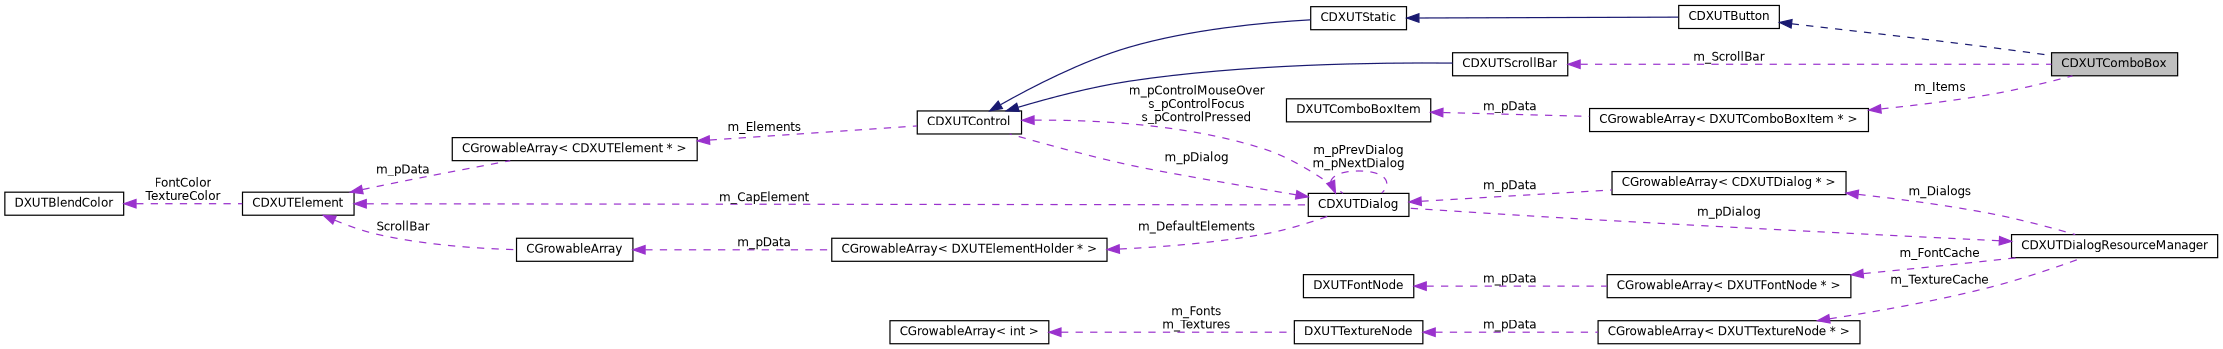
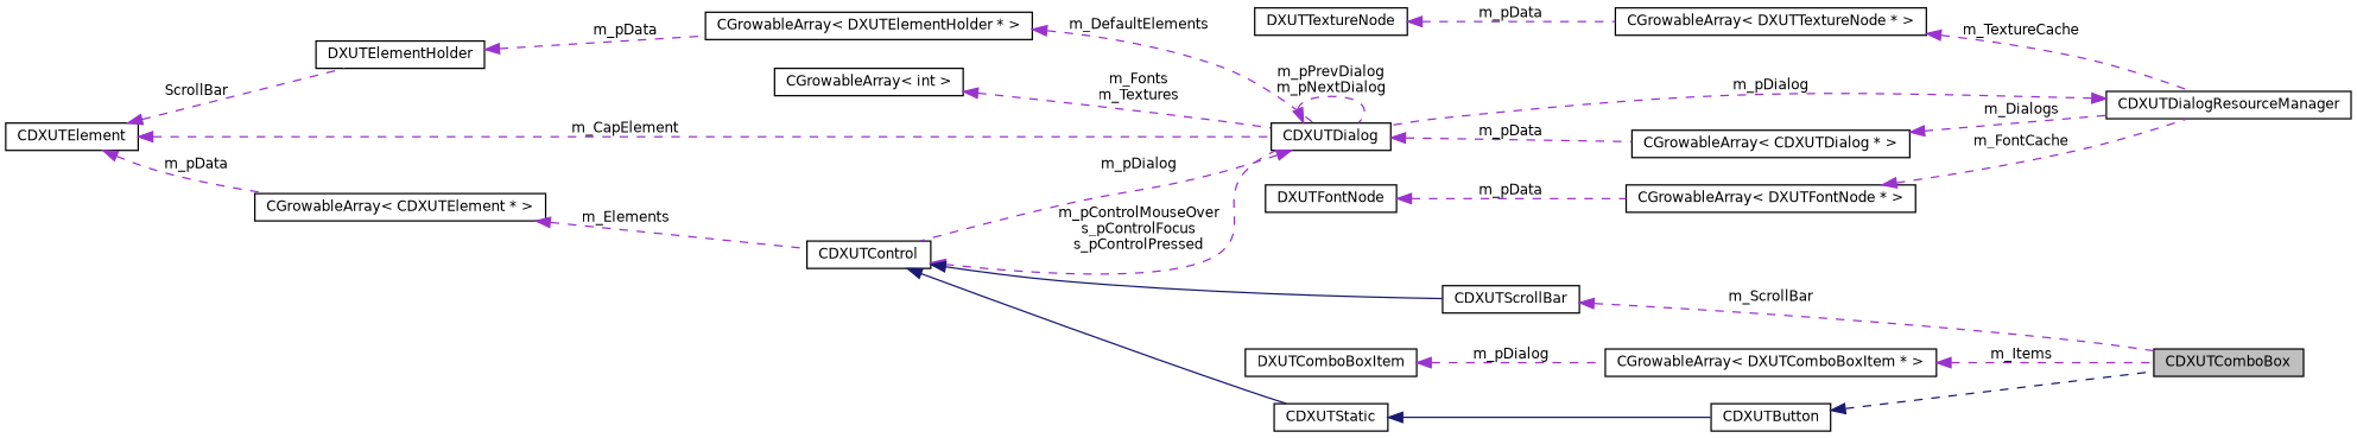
  digraph {
    fontname="DejaVu Sans"
    rankdir=LR
    node [color=black fillcolor=white fontname="DejaVu Sans" fontsize=10 shape=record style=filled]
    edge [color=darkorchid3 dir=back fontname="DejaVu Sans" fontsize=10 labelfontname=FreeSans labelfontsize=10 style=dashed]
    n1 [fillcolor=grey75 fontcolor=black height=0.2 label=CDXUTComboBox width=0.4]
    n2 [height=0.2 label=CDXUTButton width=0.4]
    n3 [height=0.2 label=CDXUTStatic width=0.4]
    n4 [height=0.2 label=CDXUTControl width=0.4]
    n5 [height=0.2 label=CDXUTDialog width=0.4]
    n6 [height=0.2 label=CDXUTScrollBar width=0.4]
    n7 [height=0.2 label="CGrowableArray\< CDXUTDialog * \>" width=0.4]
    n8 [height=0.2 label="CGrowableArray\< CDXUTElement * \>" width=0.4]
    n9 [height=0.2 label=CDXUTElement width=0.4]
-   n10 [height=0.2 label=CGrowableArray width=0.4]
+   n10 [height=0.2 label=DXUTElementHolder width=0.4]
    n11 [height=0.2 label="CGrowableArray\< DXUTElementHolder * \>" width=0.4]
-   n12 [height=0.2 label=DXUTBlendColor width=0.4]
    n13 [height=0.2 label=CDXUTDialogResourceManager width=0.4]
    n14 [height=0.2 label="CGrowableArray\< int \>" width=0.4]
    n15 [height=0.2 label="CGrowableArray\< DXUTFontNode * \>" width=0.4]
    n16 [height=0.2 label=DXUTFontNode width=0.4]
    n17 [height=0.2 label="CGrowableArray\< DXUTTextureNode * \>" width=0.4]
    n18 [height=0.2 label=DXUTTextureNode width=0.4]
    n19 [height=0.2 label="CGrowableArray\< DXUTComboBoxItem * \>" width=0.4]
    n20 [height=0.2 label=DXUTComboBoxItem width=0.4]
    n2 -> n1 [color=midnightblue]
    n3 -> n2 [color=midnightblue style=solid]
    n4 -> n3 [color=midnightblue style=solid]
    n4 -> n5 [label="m_pControlMouseOver\ns_pControlFocus\ns_pControlPressed"]
    n4 -> n6 [color=midnightblue style=solid]
    n5 -> n4 [label=m_pDialog]
    n5 -> n5 [label="m_pPrevDialog\nm_pNextDialog"]
    n5 -> n7 [label=m_pData]
    n6 -> n1 [label=m_ScrollBar]
    n7 -> n13 [label=m_Dialogs]
    n8 -> n4 [label=m_Elements]
    n9 -> n5 [label=m_CapElement]
    n9 -> n8 [label=m_pData]
    n9 -> n10 [label=ScrollBar]
    n10 -> n11 [label=m_pData]
    n11 -> n5 [label=m_DefaultElements]
-   n12 -> n9 [label="FontColor\nTextureColor"]
    n13 -> n5 [label=m_pDialog]
-   n14 -> n18 [label="m_Fonts\nm_Textures"]
+   n14 -> n5 [label="m_Fonts\nm_Textures"]
    n15 -> n13 [label=m_FontCache]
    n16 -> n15 [label=m_pData]
    n17 -> n13 [label=m_TextureCache]
    n18 -> n17 [label=m_pData]
    n19 -> n1 [label=m_Items]
-   n20 -> n19 [label=m_pData]
+   n20 -> n19 [label=m_pDialog]
  }
